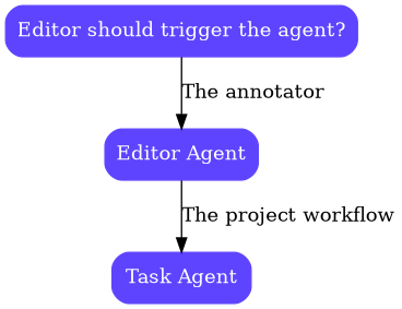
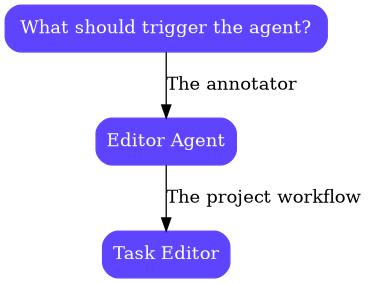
  digraph {
    node [color="#5E44FF" fontcolor=white shape=box style="rounded, filled"]
-   n1 [label="Editor should trigger the agent?"]
+   n1 [label="What should trigger the agent?"]
    n2 [label="Editor Agent"]
-   n3 [label="Task Agent"]
+   n3 [label="Task Editor"]
    n1 -> n2 [label="The annotator"]
    n2 -> n3 [label="The project workflow"]
  }
